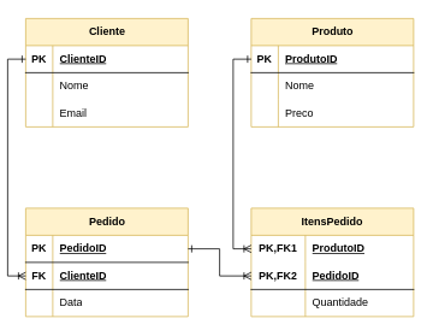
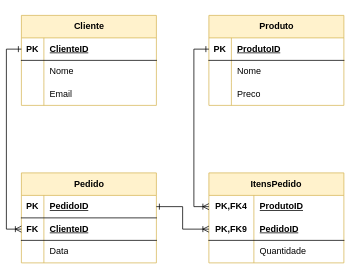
  <mxCell id="0" />
  <mxCell id="1" parent="0" />
  <mxCell id="2" value="&lt;font color=&quot;#000000&quot;&gt;Cliente&lt;/font&gt;" style="shape=table;startSize=30;container=1;collapsible=1;childLayout=tableLayout;fixedRows=1;rowLines=0;fontStyle=1;align=center;resizeLast=1;html=1;fillColor=#fff2cc;strokeColor=#d6b656;" parent="1" vertex="1"><mxGeometry x="20" y="20" width="180" height="120" as="geometry" /></mxCell>
  <mxCell id="3" value="" style="shape=tableRow;horizontal=0;startSize=0;swimlaneHead=0;swimlaneBody=0;fillColor=none;collapsible=0;dropTarget=0;points=[[0,0.5],[1,0.5]];portConstraint=eastwest;top=0;left=0;right=0;bottom=1;" parent="2" vertex="1"><mxGeometry y="30" width="180" height="30" as="geometry" /></mxCell>
  <mxCell id="4" value="PK" style="shape=partialRectangle;connectable=0;fillColor=none;top=0;left=0;bottom=0;right=0;fontStyle=1;overflow=hidden;whiteSpace=wrap;html=1;" parent="3" vertex="1"><mxGeometry width="30" height="30" as="geometry"><mxRectangle width="30" height="30" as="alternateBounds" /></mxGeometry></mxCell>
  <mxCell id="5" value="ClienteID" style="shape=partialRectangle;connectable=0;fillColor=none;top=0;left=0;bottom=0;right=0;align=left;spacingLeft=6;fontStyle=5;overflow=hidden;whiteSpace=wrap;html=1;" parent="3" vertex="1"><mxGeometry x="30" width="150" height="30" as="geometry"><mxRectangle width="150" height="30" as="alternateBounds" /></mxGeometry></mxCell>
  <mxCell id="6" value="" style="shape=tableRow;horizontal=0;startSize=0;swimlaneHead=0;swimlaneBody=0;fillColor=none;collapsible=0;dropTarget=0;points=[[0,0.5],[1,0.5]];portConstraint=eastwest;top=0;left=0;right=0;bottom=0;" parent="2" vertex="1"><mxGeometry y="60" width="180" height="30" as="geometry" /></mxCell>
  <mxCell id="7" value="" style="shape=partialRectangle;connectable=0;fillColor=none;top=0;left=0;bottom=0;right=0;editable=1;overflow=hidden;whiteSpace=wrap;html=1;" parent="6" vertex="1"><mxGeometry width="30" height="30" as="geometry"><mxRectangle width="30" height="30" as="alternateBounds" /></mxGeometry></mxCell>
  <mxCell id="8" value="Nome" style="shape=partialRectangle;connectable=0;fillColor=none;top=0;left=0;bottom=0;right=0;align=left;spacingLeft=6;overflow=hidden;whiteSpace=wrap;html=1;" parent="6" vertex="1"><mxGeometry x="30" width="150" height="30" as="geometry"><mxRectangle width="150" height="30" as="alternateBounds" /></mxGeometry></mxCell>
  <mxCell id="9" value="" style="shape=tableRow;horizontal=0;startSize=0;swimlaneHead=0;swimlaneBody=0;fillColor=none;collapsible=0;dropTarget=0;points=[[0,0.5],[1,0.5]];portConstraint=eastwest;top=0;left=0;right=0;bottom=0;" parent="2" vertex="1"><mxGeometry y="90" width="180" height="30" as="geometry" /></mxCell>
  <mxCell id="10" value="" style="shape=partialRectangle;connectable=0;fillColor=none;top=0;left=0;bottom=0;right=0;editable=1;overflow=hidden;whiteSpace=wrap;html=1;" parent="9" vertex="1"><mxGeometry width="30" height="30" as="geometry"><mxRectangle width="30" height="30" as="alternateBounds" /></mxGeometry></mxCell>
  <mxCell id="11" value="Email" style="shape=partialRectangle;connectable=0;fillColor=none;top=0;left=0;bottom=0;right=0;align=left;spacingLeft=6;overflow=hidden;whiteSpace=wrap;html=1;" parent="9" vertex="1"><mxGeometry x="30" width="150" height="30" as="geometry"><mxRectangle width="150" height="30" as="alternateBounds" /></mxGeometry></mxCell>
  <mxCell id="12" value="&lt;font color=&quot;#000000&quot;&gt;Produto&lt;/font&gt;" style="shape=table;startSize=30;container=1;collapsible=1;childLayout=tableLayout;fixedRows=1;rowLines=0;fontStyle=1;align=center;resizeLast=1;html=1;fillColor=#fff2cc;strokeColor=#d6b656;" parent="1" vertex="1"><mxGeometry x="270" y="20" width="180" height="120" as="geometry" /></mxCell>
  <mxCell id="13" value="" style="shape=tableRow;horizontal=0;startSize=0;swimlaneHead=0;swimlaneBody=0;fillColor=none;collapsible=0;dropTarget=0;points=[[0,0.5],[1,0.5]];portConstraint=eastwest;top=0;left=0;right=0;bottom=1;" parent="12" vertex="1"><mxGeometry y="30" width="180" height="30" as="geometry" /></mxCell>
  <mxCell id="14" value="PK" style="shape=partialRectangle;connectable=0;fillColor=none;top=0;left=0;bottom=0;right=0;fontStyle=1;overflow=hidden;whiteSpace=wrap;html=1;" parent="13" vertex="1"><mxGeometry width="30" height="30" as="geometry"><mxRectangle width="30" height="30" as="alternateBounds" /></mxGeometry></mxCell>
  <mxCell id="15" value="ProdutoID" style="shape=partialRectangle;connectable=0;fillColor=none;top=0;left=0;bottom=0;right=0;align=left;spacingLeft=6;fontStyle=5;overflow=hidden;whiteSpace=wrap;html=1;" parent="13" vertex="1"><mxGeometry x="30" width="150" height="30" as="geometry"><mxRectangle width="150" height="30" as="alternateBounds" /></mxGeometry></mxCell>
  <mxCell id="16" value="" style="shape=tableRow;horizontal=0;startSize=0;swimlaneHead=0;swimlaneBody=0;fillColor=none;collapsible=0;dropTarget=0;points=[[0,0.5],[1,0.5]];portConstraint=eastwest;top=0;left=0;right=0;bottom=0;" parent="12" vertex="1"><mxGeometry y="60" width="180" height="30" as="geometry" /></mxCell>
  <mxCell id="17" value="" style="shape=partialRectangle;connectable=0;fillColor=none;top=0;left=0;bottom=0;right=0;editable=1;overflow=hidden;whiteSpace=wrap;html=1;" parent="16" vertex="1"><mxGeometry width="30" height="30" as="geometry"><mxRectangle width="30" height="30" as="alternateBounds" /></mxGeometry></mxCell>
  <mxCell id="18" value="Nome" style="shape=partialRectangle;connectable=0;fillColor=none;top=0;left=0;bottom=0;right=0;align=left;spacingLeft=6;overflow=hidden;whiteSpace=wrap;html=1;" parent="16" vertex="1"><mxGeometry x="30" width="150" height="30" as="geometry"><mxRectangle width="150" height="30" as="alternateBounds" /></mxGeometry></mxCell>
  <mxCell id="19" value="" style="shape=tableRow;horizontal=0;startSize=0;swimlaneHead=0;swimlaneBody=0;fillColor=none;collapsible=0;dropTarget=0;points=[[0,0.5],[1,0.5]];portConstraint=eastwest;top=0;left=0;right=0;bottom=0;" parent="12" vertex="1"><mxGeometry y="90" width="180" height="30" as="geometry" /></mxCell>
  <mxCell id="20" value="" style="shape=partialRectangle;connectable=0;fillColor=none;top=0;left=0;bottom=0;right=0;editable=1;overflow=hidden;whiteSpace=wrap;html=1;" parent="19" vertex="1"><mxGeometry width="30" height="30" as="geometry"><mxRectangle width="30" height="30" as="alternateBounds" /></mxGeometry></mxCell>
  <mxCell id="21" value="Preco" style="shape=partialRectangle;connectable=0;fillColor=none;top=0;left=0;bottom=0;right=0;align=left;spacingLeft=6;overflow=hidden;whiteSpace=wrap;html=1;" parent="19" vertex="1"><mxGeometry x="30" width="150" height="30" as="geometry"><mxRectangle width="150" height="30" as="alternateBounds" /></mxGeometry></mxCell>
  <mxCell id="22" value="&lt;font color=&quot;#000000&quot;&gt;Pedido&lt;/font&gt;" style="shape=table;startSize=30;container=1;collapsible=1;childLayout=tableLayout;fixedRows=1;rowLines=0;fontStyle=1;align=center;resizeLast=1;html=1;fillColor=#fff2cc;strokeColor=#d6b656;" parent="1" vertex="1"><mxGeometry x="20" y="230" width="180" height="120" as="geometry" /></mxCell>
  <mxCell id="23" value="" style="shape=tableRow;horizontal=0;startSize=0;swimlaneHead=0;swimlaneBody=0;fillColor=none;collapsible=0;dropTarget=0;points=[[0,0.5],[1,0.5]];portConstraint=eastwest;top=0;left=0;right=0;bottom=1;" parent="22" vertex="1"><mxGeometry y="30" width="180" height="30" as="geometry" /></mxCell>
  <mxCell id="24" value="PK" style="shape=partialRectangle;connectable=0;fillColor=none;top=0;left=0;bottom=0;right=0;fontStyle=1;overflow=hidden;whiteSpace=wrap;html=1;" parent="23" vertex="1"><mxGeometry width="30" height="30" as="geometry"><mxRectangle width="30" height="30" as="alternateBounds" /></mxGeometry></mxCell>
  <mxCell id="25" value="PedidoID" style="shape=partialRectangle;connectable=0;fillColor=none;top=0;left=0;bottom=0;right=0;align=left;spacingLeft=6;fontStyle=5;overflow=hidden;whiteSpace=wrap;html=1;" parent="23" vertex="1"><mxGeometry x="30" width="150" height="30" as="geometry"><mxRectangle width="150" height="30" as="alternateBounds" /></mxGeometry></mxCell>
  <mxCell id="26" value="" style="shape=tableRow;horizontal=0;startSize=0;swimlaneHead=0;swimlaneBody=0;fillColor=none;collapsible=0;dropTarget=0;points=[[0,0.5],[1,0.5]];portConstraint=eastwest;top=0;left=0;right=0;bottom=1;" parent="22" vertex="1"><mxGeometry y="60" width="180" height="30" as="geometry" /></mxCell>
  <mxCell id="27" value="FK" style="shape=partialRectangle;connectable=0;fillColor=none;top=0;left=0;bottom=0;right=0;fontStyle=1;overflow=hidden;whiteSpace=wrap;html=1;" parent="26" vertex="1"><mxGeometry width="30" height="30" as="geometry"><mxRectangle width="30" height="30" as="alternateBounds" /></mxGeometry></mxCell>
  <mxCell id="28" value="ClienteID" style="shape=partialRectangle;connectable=0;fillColor=none;top=0;left=0;bottom=0;right=0;align=left;spacingLeft=6;fontStyle=5;overflow=hidden;whiteSpace=wrap;html=1;" parent="26" vertex="1"><mxGeometry x="30" width="150" height="30" as="geometry"><mxRectangle width="150" height="30" as="alternateBounds" /></mxGeometry></mxCell>
  <mxCell id="29" value="" style="shape=tableRow;horizontal=0;startSize=0;swimlaneHead=0;swimlaneBody=0;fillColor=none;collapsible=0;dropTarget=0;points=[[0,0.5],[1,0.5]];portConstraint=eastwest;top=0;left=0;right=0;bottom=0;" parent="22" vertex="1"><mxGeometry y="90" width="180" height="30" as="geometry" /></mxCell>
  <mxCell id="30" value="" style="shape=partialRectangle;connectable=0;fillColor=none;top=0;left=0;bottom=0;right=0;editable=1;overflow=hidden;whiteSpace=wrap;html=1;" parent="29" vertex="1"><mxGeometry width="30" height="30" as="geometry"><mxRectangle width="30" height="30" as="alternateBounds" /></mxGeometry></mxCell>
  <mxCell id="31" value="Data" style="shape=partialRectangle;connectable=0;fillColor=none;top=0;left=0;bottom=0;right=0;align=left;spacingLeft=6;overflow=hidden;whiteSpace=wrap;html=1;" parent="29" vertex="1"><mxGeometry x="30" width="150" height="30" as="geometry"><mxRectangle width="150" height="30" as="alternateBounds" /></mxGeometry></mxCell>
  <mxCell id="32" value="&lt;font color=&quot;#000000&quot;&gt;ItensPedido&lt;/font&gt;" style="shape=table;startSize=30;container=1;collapsible=1;childLayout=tableLayout;fixedRows=1;rowLines=0;fontStyle=1;align=center;resizeLast=1;html=1;whiteSpace=wrap;fillColor=#fff2cc;strokeColor=#d6b656;fontColor=#F0F0F0;" parent="1" vertex="1"><mxGeometry x="270" y="230" width="180" height="120" as="geometry" /></mxCell>
  <mxCell id="33" value="" style="shape=tableRow;horizontal=0;startSize=0;swimlaneHead=0;swimlaneBody=0;fillColor=none;collapsible=0;dropTarget=0;points=[[0,0.5],[1,0.5]];portConstraint=eastwest;top=0;left=0;right=0;bottom=0;html=1;" parent="32" vertex="1"><mxGeometry y="30" width="180" height="30" as="geometry" /></mxCell>
- <mxCell id="34" value="PK,FK1" style="shape=partialRectangle;connectable=0;fillColor=none;top=0;left=0;bottom=0;right=0;fontStyle=1;overflow=hidden;html=1;whiteSpace=wrap;" parent="33" vertex="1"><mxGeometry width="60" height="30" as="geometry"><mxRectangle width="60" height="30" as="alternateBounds" /></mxGeometry></mxCell>
+ <mxCell id="34" value="PK,FK4" style="shape=partialRectangle;connectable=0;fillColor=none;top=0;left=0;bottom=0;right=0;fontStyle=1;overflow=hidden;html=1;whiteSpace=wrap;" parent="33" vertex="1"><mxGeometry width="60" height="30" as="geometry"><mxRectangle width="60" height="30" as="alternateBounds" /></mxGeometry></mxCell>
  <mxCell id="35" value="ProdutoID" style="shape=partialRectangle;connectable=0;fillColor=none;top=0;left=0;bottom=0;right=0;align=left;spacingLeft=6;fontStyle=5;overflow=hidden;html=1;whiteSpace=wrap;" parent="33" vertex="1"><mxGeometry x="60" width="120" height="30" as="geometry"><mxRectangle width="120" height="30" as="alternateBounds" /></mxGeometry></mxCell>
  <mxCell id="36" value="" style="shape=tableRow;horizontal=0;startSize=0;swimlaneHead=0;swimlaneBody=0;fillColor=none;collapsible=0;dropTarget=0;points=[[0,0.5],[1,0.5]];portConstraint=eastwest;top=0;left=0;right=0;bottom=1;html=1;" parent="32" vertex="1"><mxGeometry y="60" width="180" height="30" as="geometry" /></mxCell>
- <mxCell id="37" value="PK,FK2" style="shape=partialRectangle;connectable=0;fillColor=none;top=0;left=0;bottom=0;right=0;fontStyle=1;overflow=hidden;html=1;whiteSpace=wrap;" parent="36" vertex="1"><mxGeometry width="60" height="30" as="geometry"><mxRectangle width="60" height="30" as="alternateBounds" /></mxGeometry></mxCell>
+ <mxCell id="37" value="PK,FK9" style="shape=partialRectangle;connectable=0;fillColor=none;top=0;left=0;bottom=0;right=0;fontStyle=1;overflow=hidden;html=1;whiteSpace=wrap;" parent="36" vertex="1"><mxGeometry width="60" height="30" as="geometry"><mxRectangle width="60" height="30" as="alternateBounds" /></mxGeometry></mxCell>
  <mxCell id="38" value="PedidoID" style="shape=partialRectangle;connectable=0;fillColor=none;top=0;left=0;bottom=0;right=0;align=left;spacingLeft=6;fontStyle=5;overflow=hidden;html=1;whiteSpace=wrap;" parent="36" vertex="1"><mxGeometry x="60" width="120" height="30" as="geometry"><mxRectangle width="120" height="30" as="alternateBounds" /></mxGeometry></mxCell>
  <mxCell id="39" value="" style="shape=tableRow;horizontal=0;startSize=0;swimlaneHead=0;swimlaneBody=0;fillColor=none;collapsible=0;dropTarget=0;points=[[0,0.5],[1,0.5]];portConstraint=eastwest;top=0;left=0;right=0;bottom=0;html=1;" parent="32" vertex="1"><mxGeometry y="90" width="180" height="30" as="geometry" /></mxCell>
  <mxCell id="40" value="" style="shape=partialRectangle;connectable=0;fillColor=none;top=0;left=0;bottom=0;right=0;editable=1;overflow=hidden;html=1;whiteSpace=wrap;" parent="39" vertex="1"><mxGeometry width="60" height="30" as="geometry"><mxRectangle width="60" height="30" as="alternateBounds" /></mxGeometry></mxCell>
  <mxCell id="41" value="Quantidade" style="shape=partialRectangle;connectable=0;fillColor=none;top=0;left=0;bottom=0;right=0;align=left;spacingLeft=6;overflow=hidden;html=1;whiteSpace=wrap;" parent="39" vertex="1"><mxGeometry x="60" width="120" height="30" as="geometry"><mxRectangle width="120" height="30" as="alternateBounds" /></mxGeometry></mxCell>
  <mxCell id="42" style="edgeStyle=orthogonalEdgeStyle;rounded=0;orthogonalLoop=1;jettySize=auto;html=1;entryX=0;entryY=0.5;entryDx=0;entryDy=0;endArrow=ERone;endFill=0;startArrow=ERoneToMany;startFill=0;" parent="1" source="26" target="3" edge="1"><mxGeometry relative="1" as="geometry" /></mxCell>
  <mxCell id="43" style="edgeStyle=orthogonalEdgeStyle;rounded=0;orthogonalLoop=1;jettySize=auto;html=1;entryX=1;entryY=0.5;entryDx=0;entryDy=0;endArrow=ERone;endFill=0;startArrow=ERoneToMany;startFill=0;" parent="1" source="36" target="23" edge="1"><mxGeometry relative="1" as="geometry" /></mxCell>
  <mxCell id="44" style="edgeStyle=orthogonalEdgeStyle;rounded=0;orthogonalLoop=1;jettySize=auto;html=1;entryX=0;entryY=0.5;entryDx=0;entryDy=0;endArrow=ERone;endFill=0;startArrow=ERoneToMany;startFill=0;" parent="1" source="33" target="13" edge="1"><mxGeometry relative="1" as="geometry" /></mxCell>
